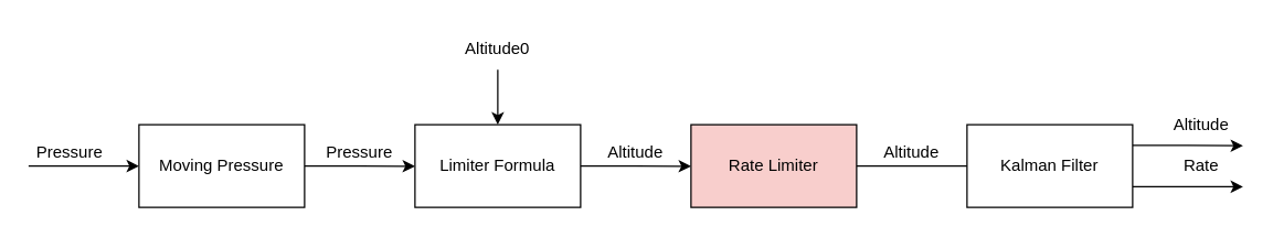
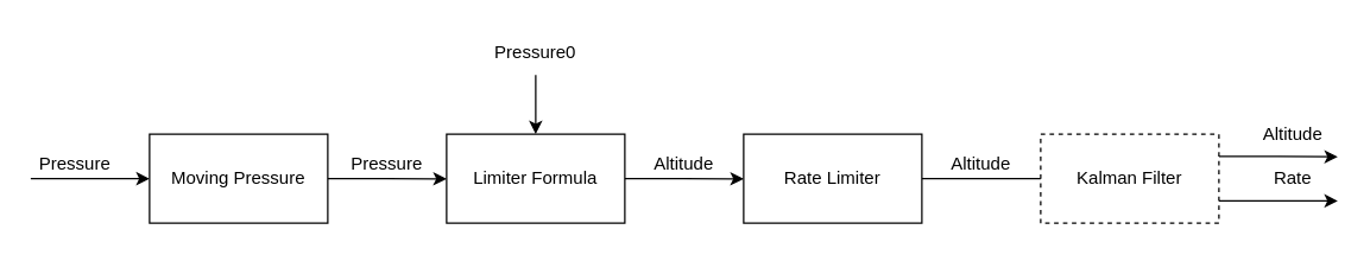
  <mxCell id="0" />
  <mxCell id="1" parent="0" />
  <mxCell id="2" value="" style="endArrow=classic;html=1;rounded=0;entryX=0;entryY=0.5;entryDx=0;entryDy=0;exitX=0;exitY=1;exitDx=0;exitDy=0;" edge="1" parent="1" target="4"><mxGeometry width="50" height="50" relative="1" as="geometry"><mxPoint x="20" y="120" as="sourcePoint" /><mxPoint x="80" y="120" as="targetPoint" /></mxGeometry></mxCell>
  <mxCell id="3" style="edgeStyle=orthogonalEdgeStyle;rounded=0;orthogonalLoop=1;jettySize=auto;html=1;exitX=1;exitY=0.5;exitDx=0;exitDy=0;" edge="1" parent="1" source="4"><mxGeometry relative="1" as="geometry"><mxPoint x="300" y="120.2" as="targetPoint" /></mxGeometry></mxCell>
  <mxCell id="4" value="Moving Pressure" style="rounded=0;whiteSpace=wrap;html=1;" vertex="1" parent="1"><mxGeometry x="100" y="90" width="120" height="60" as="geometry" /></mxCell>
  <mxCell id="5" style="edgeStyle=orthogonalEdgeStyle;rounded=0;orthogonalLoop=1;jettySize=auto;html=1;exitX=0.5;exitY=0;exitDx=0;exitDy=0;startArrow=classic;startFill=1;endArrow=none;endFill=0;" edge="1" parent="1" source="7"><mxGeometry relative="1" as="geometry"><mxPoint x="360" y="50" as="targetPoint" /></mxGeometry></mxCell>
  <mxCell id="6" style="edgeStyle=orthogonalEdgeStyle;rounded=0;orthogonalLoop=1;jettySize=auto;html=1;exitX=1;exitY=0.5;exitDx=0;exitDy=0;startArrow=none;startFill=0;endArrow=classic;endFill=1;" edge="1" parent="1" source="7"><mxGeometry relative="1" as="geometry"><mxPoint x="500" y="120.2" as="targetPoint" /></mxGeometry></mxCell>
  <mxCell id="7" value="Limiter Formula" style="rounded=0;whiteSpace=wrap;html=1;" vertex="1" parent="1"><mxGeometry x="300" y="90" width="120" height="60" as="geometry" /></mxCell>
- <mxCell id="8" value="Altitude0" style="text;html=1;strokeColor=none;fillColor=none;align=center;verticalAlign=middle;whiteSpace=wrap;rounded=0;" vertex="1" parent="1"><mxGeometry x="330" y="20" width="60" height="30" as="geometry" /></mxCell>
+ <mxCell id="8" value="Pressure0" style="text;html=1;strokeColor=none;fillColor=none;align=center;verticalAlign=middle;whiteSpace=wrap;rounded=0;" vertex="1" parent="1"><mxGeometry x="330" y="20" width="60" height="30" as="geometry" /></mxCell>
  <mxCell id="9" style="edgeStyle=orthogonalEdgeStyle;rounded=0;orthogonalLoop=1;jettySize=auto;html=1;exitX=1;exitY=0.25;exitDx=0;exitDy=0;startArrow=none;startFill=0;endArrow=classic;endFill=1;" edge="1" parent="1" source="11"><mxGeometry relative="1" as="geometry"><mxPoint x="900" y="105.286" as="targetPoint" /></mxGeometry></mxCell>
  <mxCell id="10" style="edgeStyle=orthogonalEdgeStyle;rounded=0;orthogonalLoop=1;jettySize=auto;html=1;exitX=1;exitY=0.75;exitDx=0;exitDy=0;startArrow=none;startFill=0;endArrow=classic;endFill=1;" edge="1" parent="1" source="11"><mxGeometry relative="1" as="geometry"><mxPoint x="900" y="135" as="targetPoint" /></mxGeometry></mxCell>
- <mxCell id="11" value="Kalman Filter" style="rounded=0;whiteSpace=wrap;html=1;" vertex="1" parent="1"><mxGeometry x="700" y="90" width="120" height="60" as="geometry" /></mxCell>
+ <mxCell id="11" value="Kalman Filter" style="rounded=0;whiteSpace=wrap;html=1;dashed=1;" vertex="1" parent="1"><mxGeometry x="700" y="90" width="120" height="60" as="geometry" /></mxCell>
  <mxCell id="12" style="edgeStyle=orthogonalEdgeStyle;rounded=0;orthogonalLoop=1;jettySize=auto;html=1;exitX=1;exitY=0.5;exitDx=0;exitDy=0;entryX=0;entryY=0.5;entryDx=0;entryDy=0;startArrow=none;startFill=0;endArrow=none;endFill=1;" edge="1" parent="1" source="13" target="11"><mxGeometry relative="1" as="geometry" /></mxCell>
- <mxCell id="13" value="Rate Limiter" style="rounded=0;whiteSpace=wrap;html=1;fillColor=#f8cecc;" vertex="1" parent="1"><mxGeometry x="500" y="90" width="120" height="60" as="geometry" /></mxCell>
+ <mxCell id="13" value="Rate Limiter" style="rounded=0;whiteSpace=wrap;html=1;" vertex="1" parent="1"><mxGeometry x="500" y="90" width="120" height="60" as="geometry" /></mxCell>
  <mxCell id="14" value="Altitude" style="text;html=1;strokeColor=none;fillColor=none;align=center;verticalAlign=middle;whiteSpace=wrap;rounded=0;" vertex="1" parent="1"><mxGeometry x="840" y="80" width="60" height="20" as="geometry" /></mxCell>
  <mxCell id="15" value="Rate" style="text;html=1;strokeColor=none;fillColor=none;align=center;verticalAlign=middle;whiteSpace=wrap;rounded=0;" vertex="1" parent="1"><mxGeometry x="840" y="110" width="60" height="20" as="geometry" /></mxCell>
  <mxCell id="16" value="Altitude" style="text;html=1;strokeColor=none;fillColor=none;align=center;verticalAlign=middle;whiteSpace=wrap;rounded=0;" vertex="1" parent="1"><mxGeometry x="630" y="100" width="60" height="20" as="geometry" /></mxCell>
  <mxCell id="17" value="Altitude" style="text;html=1;strokeColor=none;fillColor=none;align=center;verticalAlign=middle;whiteSpace=wrap;rounded=0;" vertex="1" parent="1"><mxGeometry x="430" y="100" width="60" height="20" as="geometry" /></mxCell>
  <mxCell id="18" value="Pressure" style="text;html=1;strokeColor=none;fillColor=none;align=center;verticalAlign=middle;whiteSpace=wrap;rounded=0;" vertex="1" parent="1"><mxGeometry x="230" y="100" width="60" height="20" as="geometry" /></mxCell>
  <mxCell id="19" value="Pressure" style="text;html=1;strokeColor=none;fillColor=none;align=center;verticalAlign=middle;whiteSpace=wrap;rounded=0;" vertex="1" parent="1"><mxGeometry x="20" y="100" width="60" height="20" as="geometry" /></mxCell>
